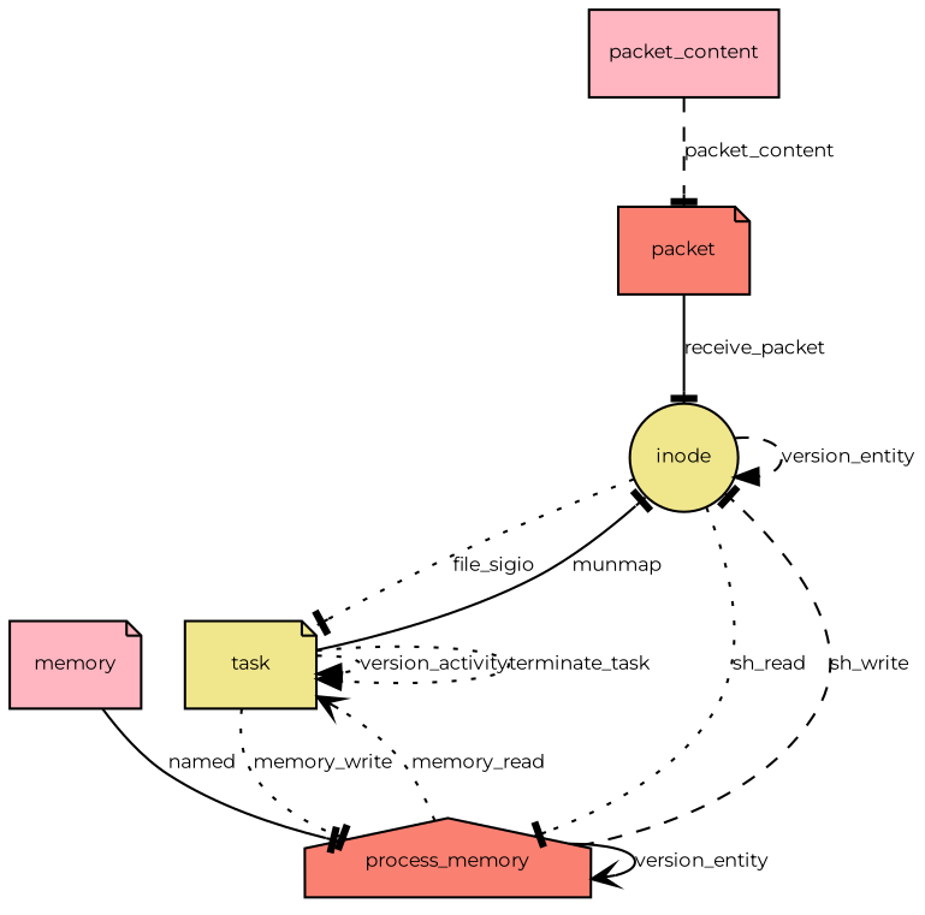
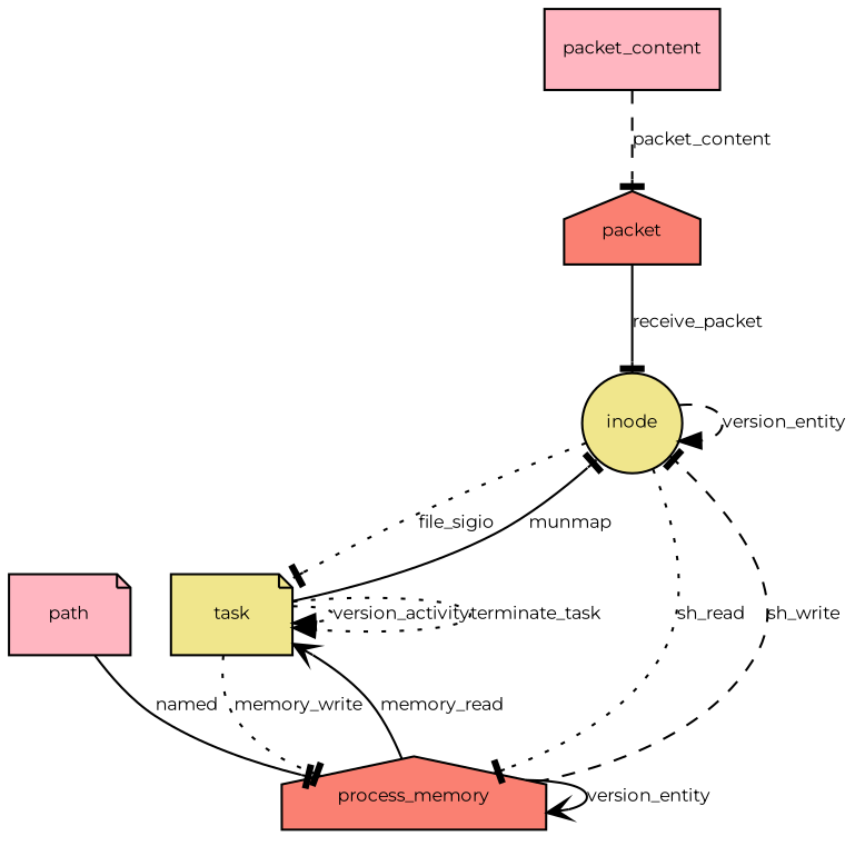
  digraph {
    fontname=Montserrat
    node [fillcolor=khaki fontname=Montserrat fontsize=8 shape=note style=filled]
    edge [arrowhead=tee fontname=Montserrat fontsize=8 style=dotted]
    n1 [label=inode shape=circle]
    n2 [label=task]
    n3 [fillcolor=salmon label=process_memory shape=house]
-   n4 [fillcolor=lightpink label=memory]
+   n4 [fillcolor=lightpink label=path]
    n5 [fillcolor=lightpink label=packet_content shape=box]
-   n6 [fillcolor=salmon label=packet]
+   n6 [fillcolor=salmon label=packet shape=house]
    n1 -> n1 [arrowhead=normal label=version_entity style=dashed]
    n1 -> n2 [label=file_sigio]
    n1 -> n3 [label=sh_read]
    n2 -> n1 [label=munmap style=solid]
    n2 -> n2 [arrowhead=normal label=version_activity]
    n2 -> n2 [arrowhead=normal label=terminate_task]
    n2 -> n3 [label=memory_write]
    n3 -> n1 [label=sh_write style=dashed]
-   n3 -> n2 [arrowhead=vee label=memory_read]
+   n3 -> n2 [arrowhead=vee label=memory_read style=solid]
    n3 -> n3 [arrowhead=vee label=version_entity style=solid]
    n4 -> n3 [label=named style=solid]
    n5 -> n6 [label=packet_content style=dashed]
    n6 -> n1 [label=receive_packet style=solid]
  }
